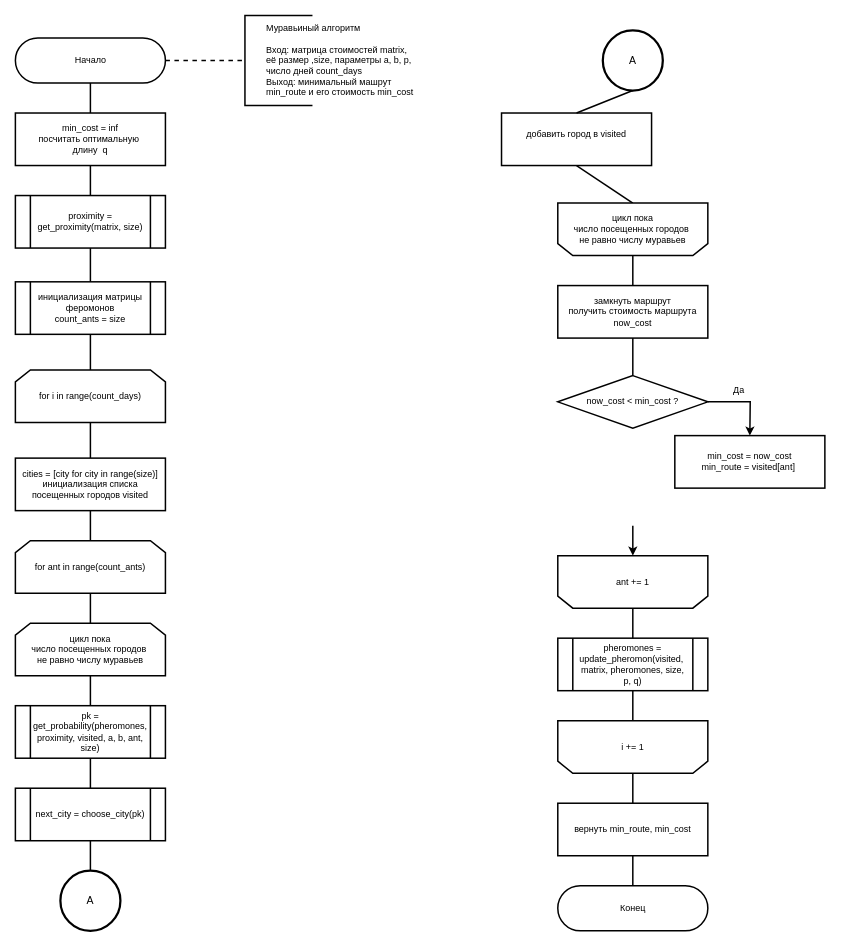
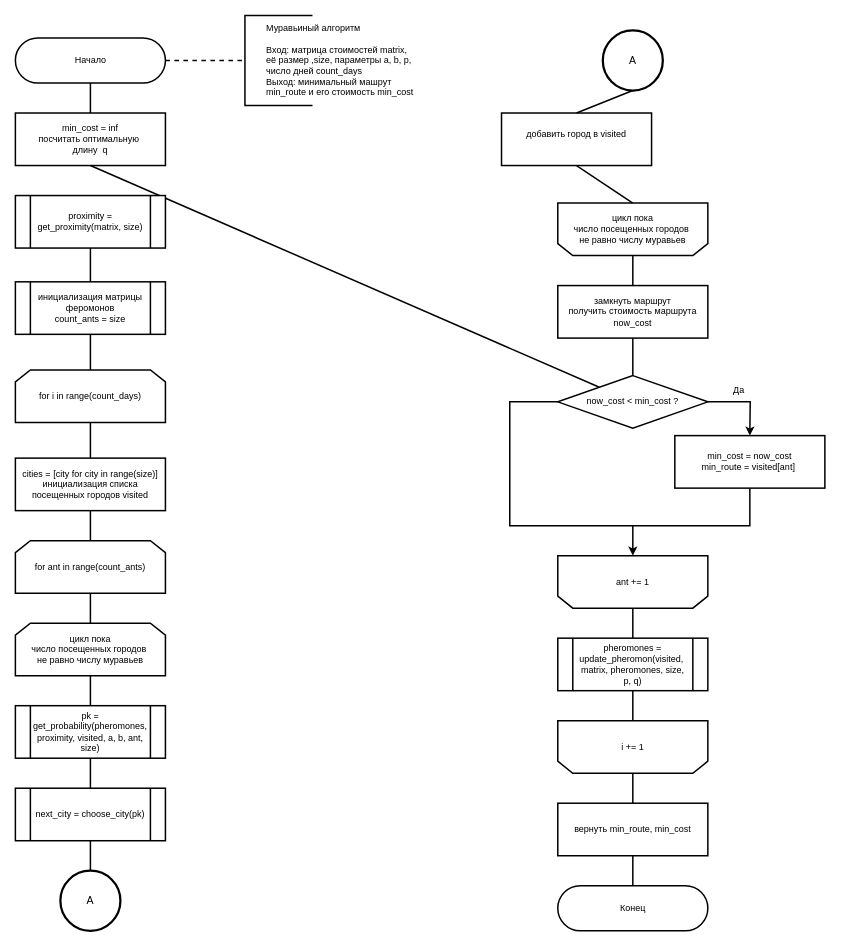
  <mxCell id="0" />
  <mxCell id="1" parent="0" />
  <mxCell id="2" style="edgeStyle=orthogonalEdgeStyle;rounded=0;orthogonalLoop=1;jettySize=auto;html=1;entryX=0;entryY=0.5;entryDx=0;entryDy=0;entryPerimeter=0;endArrow=none;endFill=0;strokeWidth=2;dashed=1;exitX=1;exitY=0.5;exitDx=0;exitDy=0;exitPerimeter=0;" parent="1" source="4" edge="1"><mxGeometry relative="1" as="geometry"><mxPoint x="266" y="150" as="sourcePoint" /><Array as="points"><mxPoint x="236" y="80" /><mxPoint x="236" y="80" /></Array><mxPoint x="326" y="80" as="targetPoint" /></mxGeometry></mxCell>
  <mxCell id="3" style="edgeStyle=none;html=1;exitX=0.5;exitY=0.5;exitDx=0;exitDy=30;exitPerimeter=0;entryX=0.5;entryY=0;entryDx=0;entryDy=0;endArrow=none;endFill=0;strokeWidth=2;" parent="1" source="4" target="20" edge="1"><mxGeometry relative="1" as="geometry" /></mxCell>
  <mxCell id="4" value="&lt;font style=&quot;font-size: 12px&quot;&gt;Начало&lt;/font&gt;" style="html=1;dashed=0;whitespace=wrap;shape=mxgraph.dfd.start;strokeWidth=2;" parent="1" vertex="1"><mxGeometry x="20" y="50" width="200" height="60" as="geometry" /></mxCell>
  <mxCell id="5" style="edgeStyle=orthogonalEdgeStyle;rounded=0;orthogonalLoop=1;jettySize=auto;html=1;exitX=0.5;exitY=1;exitDx=0;exitDy=0;" parent="1" edge="1"><mxGeometry relative="1" as="geometry"><mxPoint x="70" y="527.5" as="sourcePoint" /><mxPoint x="70" y="527.5" as="targetPoint" /></mxGeometry></mxCell>
  <mxCell id="6" value="&lt;font style=&quot;font-size: 12px&quot;&gt;Конец&lt;/font&gt;" style="html=1;dashed=0;whitespace=wrap;shape=mxgraph.dfd.start;strokeWidth=2;" parent="1" vertex="1"><mxGeometry x="743" y="1180" width="200" height="60" as="geometry" /></mxCell>
  <mxCell id="7" style="edgeStyle=none;html=1;exitX=0.5;exitY=1;exitDx=0;exitDy=0;entryX=0.5;entryY=0;entryDx=0;entryDy=0;endArrow=none;endFill=0;strokeWidth=2;" parent="1" source="8" target="26" edge="1"><mxGeometry relative="1" as="geometry" /></mxCell>
  <mxCell id="8" value="for i in range(count_days)" style="shape=loopLimit;whiteSpace=wrap;html=1;strokeWidth=2;" parent="1" vertex="1"><mxGeometry x="20" y="492.5" width="200" height="70" as="geometry" /></mxCell>
  <mxCell id="9" style="edgeStyle=orthogonalEdgeStyle;rounded=0;orthogonalLoop=1;jettySize=auto;html=1;exitX=0.5;exitY=1;exitDx=0;exitDy=0;" parent="1" edge="1"><mxGeometry relative="1" as="geometry"><mxPoint x="779" y="515" as="sourcePoint" /><mxPoint x="779" y="515" as="targetPoint" /></mxGeometry></mxCell>
  <mxCell id="10" style="edgeStyle=orthogonalEdgeStyle;rounded=0;orthogonalLoop=1;jettySize=auto;html=1;exitX=1;exitY=0.5;exitDx=0;exitDy=0;entryX=0.5;entryY=0;entryDx=0;entryDy=0;endArrow=classic;endFill=1;strokeWidth=2;" parent="1" source="12" edge="1"><mxGeometry relative="1" as="geometry"><mxPoint x="999" y="580" as="targetPoint" /></mxGeometry></mxCell>
+ <mxCell id="11" style="edgeStyle=orthogonalEdgeStyle;html=1;exitX=0;exitY=0.5;exitDx=0;exitDy=0;entryX=0.5;entryY=1;entryDx=0;entryDy=0;endArrow=none;endFill=0;strokeWidth=2;rounded=0;" parent="1" source="12" target="16" edge="1"><mxGeometry relative="1" as="geometry"><Array as="points"><mxPoint x="679" y="535" /><mxPoint x="679" y="700" /><mxPoint x="999" y="700" /></Array><mxPoint x="1009" y="1302.5" as="targetPoint" /></mxGeometry></mxCell>
  <mxCell id="12" value="now_cost &amp;lt; min_cost ?" style="rhombus;whiteSpace=wrap;html=1;strokeWidth=2;" parent="1" vertex="1"><mxGeometry x="743" y="500" width="200" height="70" as="geometry" /></mxCell>
  <mxCell id="13" value="Да" style="text;html=1;align=center;verticalAlign=middle;resizable=0;points=[];autosize=1;strokeColor=none;" parent="1" vertex="1"><mxGeometry x="969" y="510" width="30" height="20" as="geometry" /></mxCell>
  <mxCell id="14" style="edgeStyle=none;html=1;exitX=0;exitY=0.5;exitDx=0;exitDy=0;exitPerimeter=0;endArrow=none;endFill=0;strokeWidth=2;" parent="1" source="15" edge="1"><mxGeometry relative="1" as="geometry"><mxPoint x="326" y="80" as="targetPoint" /></mxGeometry></mxCell>
  <mxCell id="15" value="&lt;div&gt;&lt;span style=&quot;white-space: pre&quot;&gt;&#09;&lt;/span&gt;Муравьиный алгоритм&lt;/div&gt;&lt;div&gt;&lt;span&gt;&lt;br&gt;&lt;/span&gt;&lt;/div&gt;&lt;span style=&quot;white-space: pre&quot;&gt;&#09;&lt;/span&gt;Вход: матрица стоимостей matrix,&lt;br&gt;&lt;span style=&quot;white-space: pre&quot;&gt;&#09;&lt;/span&gt;её размер ,size, параметры a, b, p,&lt;br&gt;&lt;span style=&quot;white-space: pre&quot;&gt;&#09;&lt;/span&gt;число дней count_days&amp;nbsp;&lt;br&gt;&lt;span style=&quot;white-space: pre&quot;&gt;&#09;&lt;/span&gt;Выход: минимальный машрут &lt;br&gt;&lt;span style=&quot;white-space: pre&quot;&gt;&#09;&lt;/span&gt;min_route и его стоимость min_cost" style="strokeWidth=2;html=1;shape=mxgraph.flowchart.annotation_1;align=left;pointerEvents=1;" parent="1" vertex="1"><mxGeometry x="326" y="20" width="90" height="120" as="geometry" /></mxCell>
  <mxCell id="16" value="&lt;font&gt;&lt;div&gt;min_cost = now_cost&lt;/div&gt;&lt;div&gt;min_route = visited[ant]&amp;nbsp;&lt;/div&gt;&lt;/font&gt;" style="rounded=0;whiteSpace=wrap;html=1;strokeWidth=2;align=center;" parent="1" vertex="1"><mxGeometry x="899" y="580" width="200" height="70" as="geometry" /></mxCell>
  <mxCell id="17" style="edgeStyle=none;html=1;exitX=0.5;exitY=1;exitDx=0;exitDy=0;entryX=0.5;entryY=0;entryDx=0;entryDy=0;endArrow=none;endFill=0;strokeWidth=2;" parent="1" source="18" target="12" edge="1"><mxGeometry relative="1" as="geometry" /></mxCell>
  <mxCell id="18" value="&lt;font style=&quot;font-size: 12px&quot;&gt;замкнуть маршрут&lt;br&gt;получить стоимость маршрута now_cost&lt;br&gt;&lt;/font&gt;" style="rounded=0;whiteSpace=wrap;html=1;strokeWidth=2;align=center;" parent="1" vertex="1"><mxGeometry x="743" y="380" width="200" height="70" as="geometry" /></mxCell>
- <mxCell id="19" style="edgeStyle=none;html=1;exitX=0.5;exitY=1;exitDx=0;exitDy=0;entryX=0.5;entryY=0;entryDx=0;entryDy=0;endArrow=none;endFill=0;strokeWidth=2;" parent="1" source="20" target="22" edge="1"><mxGeometry relative="1" as="geometry" /></mxCell>
+ <mxCell id="19" style="edgeStyle=none;html=1;exitX=0.5;exitY=1;exitDx=0;exitDy=0;endArrow=none;endFill=0;strokeWidth=2;" parent="1" source="20" target="12" edge="1"><mxGeometry relative="1" as="geometry" /></mxCell>
  <mxCell id="20" value="&lt;font&gt;&lt;div&gt;min_cost = inf&lt;/div&gt;&lt;div&gt;посчитать оптимальную&amp;nbsp;&lt;/div&gt;&lt;div&gt;длину&amp;nbsp; q&lt;/div&gt;&lt;/font&gt;" style="rounded=0;whiteSpace=wrap;html=1;strokeWidth=2;align=center;" parent="1" vertex="1"><mxGeometry x="20" y="150" width="200" height="70" as="geometry" /></mxCell>
  <mxCell id="21" style="edgeStyle=none;html=1;exitX=0.5;exitY=1;exitDx=0;exitDy=0;entryX=0.5;entryY=0;entryDx=0;entryDy=0;endArrow=none;endFill=0;strokeWidth=2;" parent="1" source="22" target="24" edge="1"><mxGeometry relative="1" as="geometry" /></mxCell>
  <mxCell id="22" value="proximity = get_proximity(matrix, size)" style="shape=process;whiteSpace=wrap;html=1;backgroundOutline=1;strokeWidth=2;align=center;" parent="1" vertex="1"><mxGeometry x="20" y="260" width="200" height="70" as="geometry" /></mxCell>
  <mxCell id="23" style="edgeStyle=none;html=1;exitX=0.5;exitY=1;exitDx=0;exitDy=0;entryX=0.5;entryY=0;entryDx=0;entryDy=0;strokeWidth=2;endArrow=none;endFill=0;" parent="1" source="24" target="8" edge="1"><mxGeometry relative="1" as="geometry" /></mxCell>
  <mxCell id="24" value="инициализация матрицы феромонов&lt;br&gt;count_ants = size" style="shape=process;whiteSpace=wrap;html=1;backgroundOutline=1;strokeWidth=2;align=center;" parent="1" vertex="1"><mxGeometry x="20" y="375" width="200" height="70" as="geometry" /></mxCell>
  <mxCell id="25" style="edgeStyle=none;html=1;exitX=0.5;exitY=1;exitDx=0;exitDy=0;entryX=0.5;entryY=0;entryDx=0;entryDy=0;endArrow=none;endFill=0;strokeWidth=2;" parent="1" source="26" target="28" edge="1"><mxGeometry relative="1" as="geometry" /></mxCell>
  <mxCell id="26" value="&lt;font&gt;&lt;div&gt;cities = [city for city in range(size)]&lt;/div&gt;&lt;div&gt;инициализация списка посещенных городов visited&lt;/div&gt;&lt;/font&gt;" style="rounded=0;whiteSpace=wrap;html=1;strokeWidth=2;align=center;" parent="1" vertex="1"><mxGeometry x="20" y="610" width="200" height="70" as="geometry" /></mxCell>
  <mxCell id="27" style="edgeStyle=none;html=1;exitX=0.5;exitY=1;exitDx=0;exitDy=0;entryX=0.5;entryY=0;entryDx=0;entryDy=0;endArrow=none;endFill=0;strokeWidth=2;" parent="1" source="28" target="30" edge="1"><mxGeometry relative="1" as="geometry" /></mxCell>
  <mxCell id="28" value="for ant in range(count_ants)" style="shape=loopLimit;whiteSpace=wrap;html=1;strokeWidth=2;" parent="1" vertex="1"><mxGeometry x="20" y="720" width="200" height="70" as="geometry" /></mxCell>
  <mxCell id="29" style="edgeStyle=none;html=1;exitX=0.5;exitY=1;exitDx=0;exitDy=0;entryX=0.5;entryY=0;entryDx=0;entryDy=0;endArrow=none;endFill=0;strokeWidth=2;" parent="1" source="30" target="32" edge="1"><mxGeometry relative="1" as="geometry" /></mxCell>
  <mxCell id="30" value="цикл пока&lt;br&gt;число посещенных городов&amp;nbsp;&lt;br&gt;не равно числу муравьев" style="shape=loopLimit;whiteSpace=wrap;html=1;strokeWidth=2;" parent="1" vertex="1"><mxGeometry x="20" y="830" width="200" height="70" as="geometry" /></mxCell>
  <mxCell id="31" style="edgeStyle=none;html=1;exitX=0.5;exitY=1;exitDx=0;exitDy=0;entryX=0.5;entryY=0;entryDx=0;entryDy=0;endArrow=none;endFill=0;strokeWidth=2;" parent="1" source="32" target="34" edge="1"><mxGeometry relative="1" as="geometry" /></mxCell>
  <mxCell id="32" value="pk = get_probability(pheromones, proximity, visited, a, b, ant, size)" style="shape=process;whiteSpace=wrap;html=1;backgroundOutline=1;strokeWidth=2;align=center;" parent="1" vertex="1"><mxGeometry x="20" y="940" width="200" height="70" as="geometry" /></mxCell>
  <mxCell id="33" style="edgeStyle=none;html=1;exitX=0.5;exitY=1;exitDx=0;exitDy=0;entryX=0.5;entryY=0;entryDx=0;entryDy=0;strokeWidth=2;endArrow=none;endFill=0;" edge="1" parent="1" source="34" target="48"><mxGeometry relative="1" as="geometry" /></mxCell>
  <mxCell id="34" value="next_city = choose_city(pk)" style="shape=process;whiteSpace=wrap;html=1;backgroundOutline=1;strokeWidth=2;align=center;" parent="1" vertex="1"><mxGeometry x="20" y="1050" width="200" height="70" as="geometry" /></mxCell>
  <mxCell id="35" style="edgeStyle=none;html=1;exitX=0.5;exitY=1;exitDx=0;exitDy=0;entryX=0.5;entryY=1;entryDx=0;entryDy=0;endArrow=none;endFill=0;strokeWidth=2;" parent="1" source="36" target="45" edge="1"><mxGeometry relative="1" as="geometry" /></mxCell>
  <mxCell id="36" value="pheromones =&lt;br&gt;update_pheromon(visited,&amp;nbsp;&lt;br&gt;matrix, pheromones, size, &lt;br&gt;p, q)" style="shape=process;whiteSpace=wrap;html=1;backgroundOutline=1;strokeWidth=2;align=center;" parent="1" vertex="1"><mxGeometry x="743" y="850" width="200" height="70" as="geometry" /></mxCell>
  <mxCell id="37" style="edgeStyle=none;html=1;exitX=0.5;exitY=1;exitDx=0;exitDy=0;entryX=0.5;entryY=1;entryDx=0;entryDy=0;endArrow=none;endFill=0;strokeWidth=2;" parent="1" source="38" target="40" edge="1"><mxGeometry relative="1" as="geometry" /></mxCell>
  <mxCell id="38" value="&lt;font&gt;&lt;font style=&quot;font-size: 12px&quot;&gt;добавить город в visited&lt;/font&gt;&lt;br&gt;&lt;br&gt;&lt;/font&gt;" style="rounded=0;whiteSpace=wrap;html=1;strokeWidth=2;align=center;" parent="1" vertex="1"><mxGeometry x="668" y="150" width="200" height="70" as="geometry" /></mxCell>
  <mxCell id="39" style="edgeStyle=none;html=1;exitX=0.5;exitY=0;exitDx=0;exitDy=0;entryX=0.5;entryY=0;entryDx=0;entryDy=0;endArrow=none;endFill=0;strokeWidth=2;" parent="1" source="40" target="18" edge="1"><mxGeometry relative="1" as="geometry" /></mxCell>
  <mxCell id="40" value="цикл пока&lt;br&gt;число посещенных городов&amp;nbsp;&lt;br&gt;не равно числу муравьев" style="shape=loopLimit;whiteSpace=wrap;html=1;strokeWidth=2;direction=west;" parent="1" vertex="1"><mxGeometry x="743" y="270" width="200" height="70" as="geometry" /></mxCell>
  <mxCell id="41" style="edgeStyle=none;html=1;exitX=0.5;exitY=1;exitDx=0;exitDy=0;endArrow=classic;endFill=1;strokeWidth=2;entryX=0.5;entryY=1;entryDx=0;entryDy=0;" parent="1" target="43" edge="1"><mxGeometry relative="1" as="geometry"><mxPoint x="843" y="700" as="sourcePoint" /></mxGeometry></mxCell>
  <mxCell id="42" style="edgeStyle=none;html=1;exitX=0.5;exitY=0;exitDx=0;exitDy=0;entryX=0.5;entryY=0;entryDx=0;entryDy=0;endArrow=none;endFill=0;strokeWidth=2;" parent="1" source="43" target="36" edge="1"><mxGeometry relative="1" as="geometry" /></mxCell>
  <mxCell id="43" value="ant += 1" style="shape=loopLimit;whiteSpace=wrap;html=1;strokeWidth=2;direction=west;" parent="1" vertex="1"><mxGeometry x="743" y="740" width="200" height="70" as="geometry" /></mxCell>
  <mxCell id="44" style="edgeStyle=none;html=1;exitX=0.5;exitY=0;exitDx=0;exitDy=0;entryX=0.5;entryY=0;entryDx=0;entryDy=0;endArrow=none;endFill=0;strokeWidth=2;" parent="1" source="45" target="47" edge="1"><mxGeometry relative="1" as="geometry" /></mxCell>
  <mxCell id="45" value="i += 1" style="shape=loopLimit;whiteSpace=wrap;html=1;strokeWidth=2;direction=west;" parent="1" vertex="1"><mxGeometry x="743" y="960" width="200" height="70" as="geometry" /></mxCell>
  <mxCell id="46" style="edgeStyle=none;html=1;exitX=0.5;exitY=1;exitDx=0;exitDy=0;entryX=0.5;entryY=0.5;entryDx=0;entryDy=-30;entryPerimeter=0;endArrow=none;endFill=0;strokeWidth=2;" parent="1" source="47" target="6" edge="1"><mxGeometry relative="1" as="geometry" /></mxCell>
  <mxCell id="47" value="&lt;font&gt;вернуть min_route, min_cost&lt;br&gt;&lt;/font&gt;" style="rounded=0;whiteSpace=wrap;html=1;strokeWidth=2;align=center;" parent="1" vertex="1"><mxGeometry x="743" y="1070" width="200" height="70" as="geometry" /></mxCell>
  <mxCell id="48" value="&lt;font style=&quot;font-size: 14px&quot;&gt;A&lt;/font&gt;" style="ellipse;whiteSpace=wrap;html=1;aspect=fixed;strokeWidth=3;" vertex="1" parent="1"><mxGeometry x="80" y="1160" width="80" height="80" as="geometry" /></mxCell>
  <mxCell id="49" style="edgeStyle=none;html=1;exitX=0.5;exitY=1;exitDx=0;exitDy=0;entryX=0.5;entryY=0;entryDx=0;entryDy=0;endArrow=none;endFill=0;strokeWidth=2;" edge="1" parent="1" source="50" target="38"><mxGeometry relative="1" as="geometry" /></mxCell>
  <mxCell id="50" value="&lt;font style=&quot;font-size: 14px&quot;&gt;A&lt;/font&gt;" style="ellipse;whiteSpace=wrap;html=1;aspect=fixed;strokeWidth=3;" vertex="1" parent="1"><mxGeometry x="803" y="40" width="80" height="80" as="geometry" /></mxCell>
